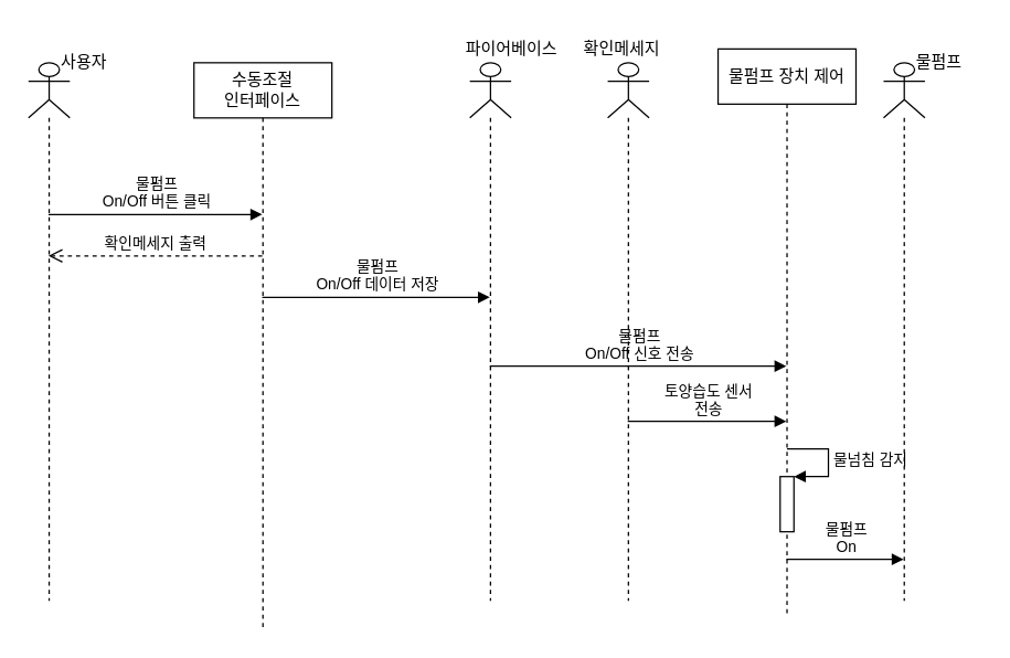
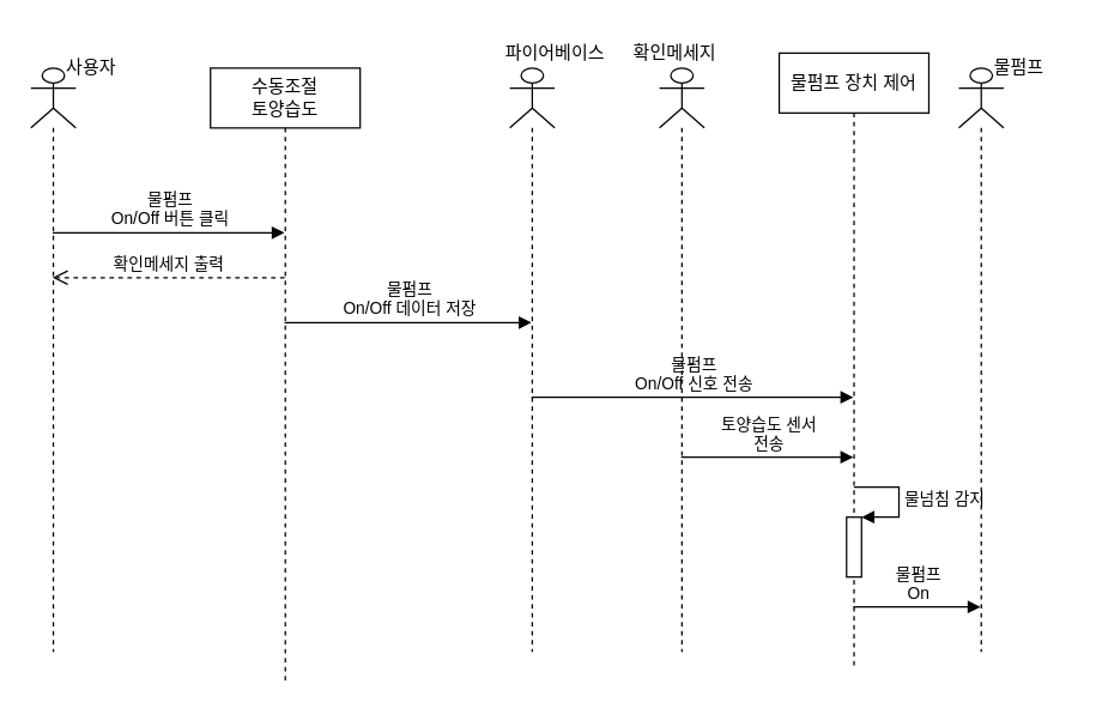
  <mxCell id="0" />
  <mxCell id="1" parent="0" />
- <mxCell id="2" value="수동조절&lt;br&gt;&amp;nbsp;인터페이스&lt;span style=&quot;white-space: pre;&quot;&gt; &lt;/span&gt;" style="shape=umlLifeline;perimeter=lifelinePerimeter;whiteSpace=wrap;html=1;container=1;collapsible=0;recursiveResize=0;outlineConnect=0;" parent="1" vertex="1"><mxGeometry x="140" y="45" width="100" height="410" as="geometry" /></mxCell>
+ <mxCell id="2" value="수동조절&lt;br&gt;&amp;nbsp;토양습도&lt;span style=&quot;white-space: pre;&quot;&gt; &lt;/span&gt;" style="shape=umlLifeline;perimeter=lifelinePerimeter;whiteSpace=wrap;html=1;container=1;collapsible=0;recursiveResize=0;outlineConnect=0;" parent="1" vertex="1"><mxGeometry x="140" y="45" width="100" height="410" as="geometry" /></mxCell>
  <mxCell id="3" value="물펌프 장치 제어" style="shape=umlLifeline;perimeter=lifelinePerimeter;whiteSpace=wrap;html=1;container=1;collapsible=0;recursiveResize=0;outlineConnect=0;" parent="1" vertex="1"><mxGeometry x="520" y="35" width="100" height="410" as="geometry" /></mxCell>
  <mxCell id="4" value="" style="html=1;points=[];perimeter=orthogonalPerimeter;" vertex="1" parent="3"><mxGeometry x="45" y="310" width="10" height="40" as="geometry" /></mxCell>
  <mxCell id="5" value="물넘침 감지" style="edgeStyle=orthogonalEdgeStyle;html=1;align=left;spacingLeft=2;endArrow=block;rounded=0;entryX=1;entryY=0;" edge="1" target="4" parent="3"><mxGeometry relative="1" as="geometry"><mxPoint x="50" y="290" as="sourcePoint" /><Array as="points"><mxPoint x="80" y="290" /></Array></mxGeometry></mxCell>
  <mxCell id="6" value="물펌프&lt;br&gt;On/Off 버튼 클릭" style="html=1;verticalAlign=bottom;endArrow=block;rounded=0;" parent="1" source="11" target="2" edge="1"><mxGeometry width="80" relative="1" as="geometry"><mxPoint x="39.5" y="155" as="sourcePoint" /><mxPoint x="420" y="275" as="targetPoint" /><Array as="points"><mxPoint x="110" y="155" /></Array></mxGeometry></mxCell>
  <mxCell id="7" value="확인메세지 출력" style="html=1;verticalAlign=bottom;endArrow=open;dashed=1;endSize=8;rounded=0;" parent="1" source="2" target="11" edge="1"><mxGeometry relative="1" as="geometry"><mxPoint x="420" y="275" as="sourcePoint" /><mxPoint x="39.5" y="185" as="targetPoint" /><Array as="points"><mxPoint x="120" y="185" /></Array></mxGeometry></mxCell>
  <mxCell id="8" value="물펌프&lt;br&gt;On/Off 데이터 저장" style="html=1;verticalAlign=bottom;endArrow=block;rounded=0;" parent="1" source="2" target="15" edge="1"><mxGeometry width="80" relative="1" as="geometry"><mxPoint x="49.5" y="165" as="sourcePoint" /><mxPoint x="349.5" y="215" as="targetPoint" /><Array as="points"><mxPoint x="270" y="215" /></Array></mxGeometry></mxCell>
  <mxCell id="9" value="물펌프&lt;br&gt;On/Off 신호 전송" style="html=1;verticalAlign=bottom;endArrow=block;rounded=0;" parent="1" source="15" target="3" edge="1"><mxGeometry width="80" relative="1" as="geometry"><mxPoint x="349.5" y="285" as="sourcePoint" /><mxPoint x="510" y="325" as="targetPoint" /><Array as="points"><mxPoint x="430" y="265" /></Array></mxGeometry></mxCell>
  <mxCell id="10" value="물펌프&lt;br&gt;On" style="html=1;verticalAlign=bottom;endArrow=block;rounded=0;" parent="1" source="3" target="13" edge="1"><mxGeometry width="80" relative="1" as="geometry"><mxPoint x="500" y="425" as="sourcePoint" /><mxPoint x="649.5" y="395" as="targetPoint" /><Array as="points"><mxPoint x="581" y="405" /></Array></mxGeometry></mxCell>
  <mxCell id="11" value="" style="shape=umlLifeline;participant=umlActor;perimeter=lifelinePerimeter;whiteSpace=wrap;html=1;container=1;collapsible=0;recursiveResize=0;verticalAlign=top;spacingTop=36;outlineConnect=0;" vertex="1" parent="1"><mxGeometry x="20" y="45" width="30" height="390" as="geometry" /></mxCell>
  <mxCell id="12" value="사용자" style="text;html=1;align=center;verticalAlign=middle;resizable=0;points=[];autosize=1;strokeColor=none;fillColor=none;" vertex="1" parent="1"><mxGeometry x="30" y="30" width="60" height="30" as="geometry" /></mxCell>
  <mxCell id="13" value="" style="shape=umlLifeline;participant=umlActor;perimeter=lifelinePerimeter;whiteSpace=wrap;html=1;container=1;collapsible=0;recursiveResize=0;verticalAlign=top;spacingTop=36;outlineConnect=0;" vertex="1" parent="1"><mxGeometry x="640" y="45" width="30" height="390" as="geometry" /></mxCell>
  <mxCell id="14" value="물펌프" style="text;html=1;align=center;verticalAlign=middle;resizable=0;points=[];autosize=1;strokeColor=none;fillColor=none;" vertex="1" parent="1"><mxGeometry x="650" y="30" width="60" height="30" as="geometry" /></mxCell>
  <mxCell id="15" value="" style="shape=umlLifeline;participant=umlActor;perimeter=lifelinePerimeter;whiteSpace=wrap;html=1;container=1;collapsible=0;recursiveResize=0;verticalAlign=top;spacingTop=36;outlineConnect=0;" vertex="1" parent="1"><mxGeometry x="340" y="45" width="30" height="390" as="geometry" /></mxCell>
  <mxCell id="16" value="파이어베이스" style="text;html=1;align=center;verticalAlign=middle;resizable=0;points=[];autosize=1;strokeColor=none;fillColor=none;" vertex="1" parent="1"><mxGeometry x="320" y="20" width="100" height="30" as="geometry" /></mxCell>
  <mxCell id="17" value="" style="shape=umlLifeline;participant=umlActor;perimeter=lifelinePerimeter;whiteSpace=wrap;html=1;container=1;collapsible=0;recursiveResize=0;verticalAlign=top;spacingTop=36;outlineConnect=0;" vertex="1" parent="1"><mxGeometry x="440" y="45" width="30" height="390" as="geometry" /></mxCell>
  <mxCell id="18" value="확인메세지" style="text;html=1;align=center;verticalAlign=middle;resizable=0;points=[];autosize=1;strokeColor=none;fillColor=none;" vertex="1" parent="1"><mxGeometry x="400" y="20" width="100" height="30" as="geometry" /></mxCell>
  <mxCell id="19" value="토양습도 센서&lt;br&gt;전송" style="html=1;verticalAlign=bottom;endArrow=block;rounded=0;" edge="1" parent="1" source="17" target="3"><mxGeometry width="80" relative="1" as="geometry"><mxPoint x="460" y="335" as="sourcePoint" /><mxPoint x="575" y="325" as="targetPoint" /><Array as="points"><mxPoint x="520" y="305" /></Array></mxGeometry></mxCell>
